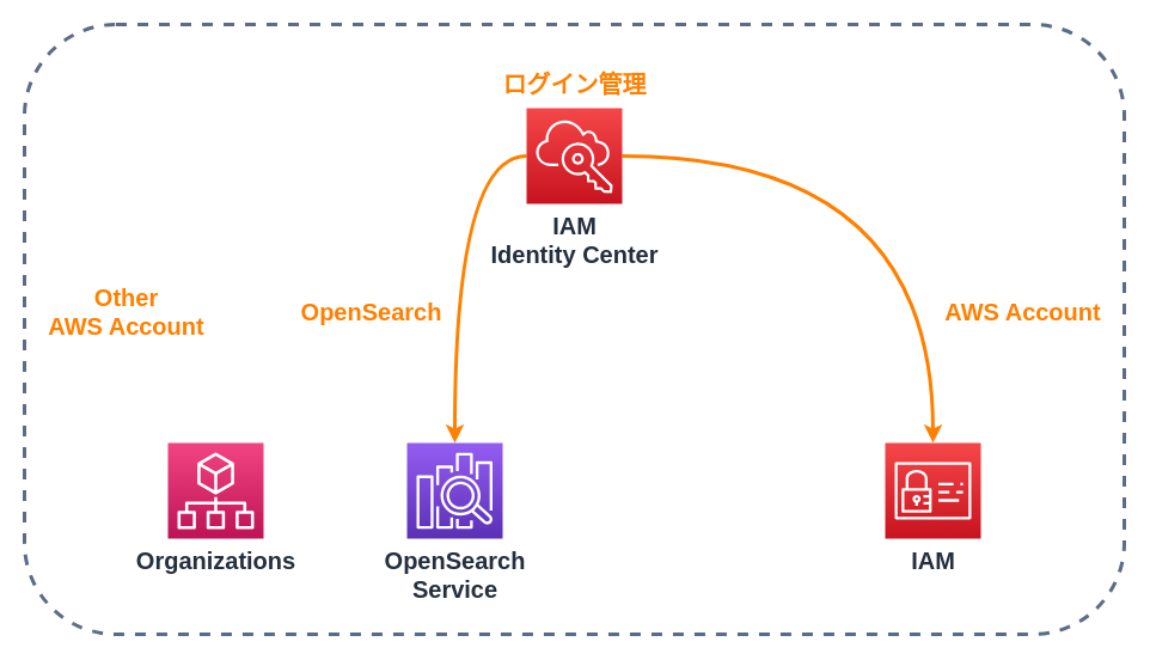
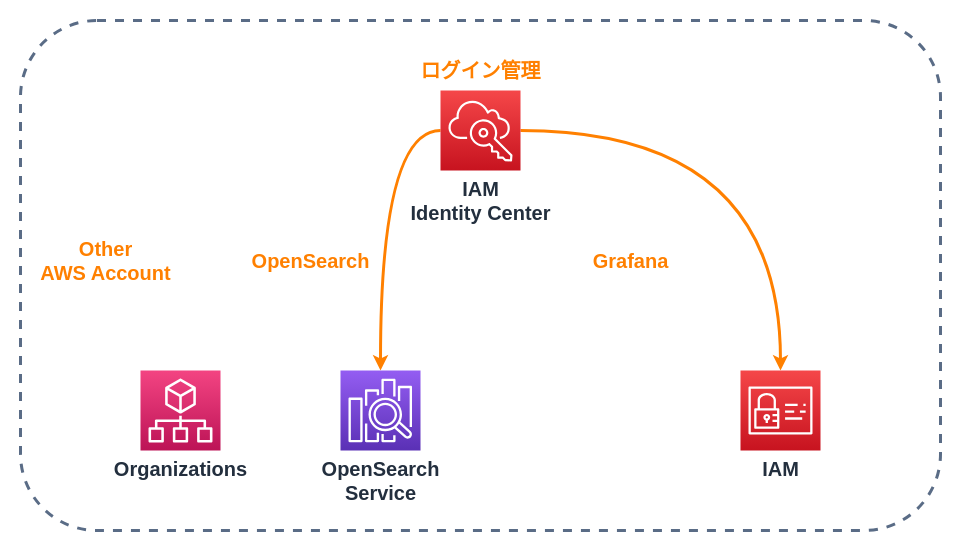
  <mxCell id="0" />
  <mxCell id="1" parent="0" />
  <mxCell id="2" value="" style="fillColor=none;strokeColor=#5A6C86;dashed=1;verticalAlign=top;fontStyle=0;fontColor=#000000;fontSize=35;strokeWidth=3;rounded=1;fillStyle=dashed;" parent="1" vertex="1"><mxGeometry x="20" y="20" width="920" height="510" as="geometry" /></mxCell>
  <mxCell id="3" value="IAM" style="sketch=0;points=[[0,0,0],[0.25,0,0],[0.5,0,0],[0.75,0,0],[1,0,0],[0,1,0],[0.25,1,0],[0.5,1,0],[0.75,1,0],[1,1,0],[0,0.25,0],[0,0.5,0],[0,0.75,0],[1,0.25,0],[1,0.5,0],[1,0.75,0]];outlineConnect=0;fontColor=#232F3E;gradientColor=#F54749;gradientDirection=north;fillColor=#C7131F;strokeColor=#ffffff;dashed=0;verticalLabelPosition=bottom;verticalAlign=top;align=center;html=1;fontSize=20;fontStyle=1;aspect=fixed;shape=mxgraph.aws4.resourceIcon;resIcon=mxgraph.aws4.identity_and_access_management;labelBackgroundColor=none;strokeWidth=3;" parent="1" vertex="1"><mxGeometry x="740" y="370.004" width="80" height="80" as="geometry" /></mxCell>
  <mxCell id="4" value="Organizations" style="sketch=0;points=[[0,0,0],[0.25,0,0],[0.5,0,0],[0.75,0,0],[1,0,0],[0,1,0],[0.25,1,0],[0.5,1,0],[0.75,1,0],[1,1,0],[0,0.25,0],[0,0.5,0],[0,0.75,0],[1,0.25,0],[1,0.5,0],[1,0.75,0]];points=[[0,0,0],[0.25,0,0],[0.5,0,0],[0.75,0,0],[1,0,0],[0,1,0],[0.25,1,0],[0.5,1,0],[0.75,1,0],[1,1,0],[0,0.25,0],[0,0.5,0],[0,0.75,0],[1,0.25,0],[1,0.5,0],[1,0.75,0]];outlineConnect=0;fontColor=#232F3E;gradientColor=#F34482;gradientDirection=north;fillColor=#BC1356;strokeColor=#ffffff;dashed=0;verticalLabelPosition=bottom;verticalAlign=top;align=center;html=1;fontSize=20;fontStyle=1;aspect=fixed;shape=mxgraph.aws4.resourceIcon;resIcon=mxgraph.aws4.organizations;strokeWidth=3;" parent="1" vertex="1"><mxGeometry x="140" y="370.003" width="80" height="80" as="geometry" /></mxCell>
  <mxCell id="5" style="edgeStyle=orthogonalEdgeStyle;orthogonalLoop=1;jettySize=auto;html=1;exitX=1;exitY=0.5;exitDx=0;exitDy=0;exitPerimeter=0;strokeColor=#FF8000;strokeWidth=3;fontSize=20;curved=1;" parent="1" source="7" target="3" edge="1"><mxGeometry relative="1" as="geometry" /></mxCell>
  <mxCell id="6" style="edgeStyle=orthogonalEdgeStyle;orthogonalLoop=1;jettySize=auto;html=1;exitX=0;exitY=0.5;exitDx=0;exitDy=0;exitPerimeter=0;entryX=0.5;entryY=0;entryDx=0;entryDy=0;strokeColor=#FF8000;strokeWidth=3;entryPerimeter=0;curved=1;" edge="1" parent="1" source="7" target="8"><mxGeometry relative="1" as="geometry"><mxPoint x="380.005" y="340" as="targetPoint" /></mxGeometry></mxCell>
  <mxCell id="7" value="IAM&lt;br&gt;Identity Center" style="sketch=0;points=[[0,0,0],[0.25,0,0],[0.5,0,0],[0.75,0,0],[1,0,0],[0,1,0],[0.25,1,0],[0.5,1,0],[0.75,1,0],[1,1,0],[0,0.25,0],[0,0.5,0],[0,0.75,0],[1,0.25,0],[1,0.5,0],[1,0.75,0]];outlineConnect=0;fontColor=#232F3E;gradientColor=#F54749;gradientDirection=north;fillColor=#C7131F;strokeColor=#ffffff;dashed=0;verticalLabelPosition=bottom;verticalAlign=top;align=center;html=1;fontSize=20;fontStyle=1;aspect=fixed;shape=mxgraph.aws4.resourceIcon;resIcon=mxgraph.aws4.single_sign_on;strokeWidth=3;" parent="1" vertex="1"><mxGeometry x="440" y="90.004" width="80" height="80" as="geometry" /></mxCell>
  <mxCell id="8" value="OpenSearch&lt;br&gt;Service&lt;br&gt;" style="sketch=0;points=[[0,0,0],[0.25,0,0],[0.5,0,0],[0.75,0,0],[1,0,0],[0,1,0],[0.25,1,0],[0.5,1,0],[0.75,1,0],[1,1,0],[0,0.25,0],[0,0.5,0],[0,0.75,0],[1,0.25,0],[1,0.5,0],[1,0.75,0]];outlineConnect=0;fontColor=#232F3E;gradientColor=#945DF2;gradientDirection=north;fillColor=#5A30B5;strokeColor=#ffffff;dashed=0;verticalLabelPosition=bottom;verticalAlign=top;align=center;html=1;fontSize=20;fontStyle=1;aspect=fixed;shape=mxgraph.aws4.resourceIcon;resIcon=mxgraph.aws4.elasticsearch_service;strokeWidth=3;direction=east;" vertex="1" parent="1"><mxGeometry x="340" y="370" width="80" height="80" as="geometry" /></mxCell>
  <mxCell id="9" value="&lt;font style=&quot;font-size: 20px;&quot;&gt;Other&lt;br&gt;AWS Account&lt;/font&gt;" style="text;html=1;align=center;verticalAlign=middle;resizable=0;points=[];autosize=1;strokeColor=none;fillColor=none;fontStyle=1;fontSize=20;fontColor=#FF8000;" vertex="1" parent="1"><mxGeometry x="30" y="230" width="150" height="60" as="geometry" /></mxCell>
  <mxCell id="10" value="&lt;font style=&quot;font-size: 20px;&quot;&gt;OpenSearch&lt;/font&gt;" style="text;html=1;align=center;verticalAlign=middle;resizable=0;points=[];autosize=1;strokeColor=none;fillColor=none;fontStyle=1;fontSize=20;fontColor=#FF8000;" vertex="1" parent="1"><mxGeometry x="240" y="240" width="140" height="40" as="geometry" /></mxCell>
- <mxCell id="12" value="&lt;font style=&quot;font-size: 20px;&quot;&gt;AWS Account&lt;/font&gt;" style="text;html=1;align=center;verticalAlign=middle;resizable=0;points=[];autosize=1;strokeColor=none;fillColor=none;fontStyle=1;fontSize=20;fontColor=#FF8000;" vertex="1" parent="1"><mxGeometry x="780" y="240" width="150" height="40" as="geometry" /></mxCell>
+ <mxCell id="11" value="&lt;font style=&quot;font-size: 20px;&quot;&gt;Grafana&lt;/font&gt;" style="text;html=1;align=center;verticalAlign=middle;resizable=0;points=[];autosize=1;strokeColor=none;fillColor=none;fontStyle=1;fontSize=20;fontColor=#FF8000;" vertex="1" parent="1"><mxGeometry x="580" y="240" width="100" height="40" as="geometry" /></mxCell>
  <mxCell id="13" value="&lt;font style=&quot;font-size: 20px;&quot;&gt;ログイン管理&lt;/font&gt;" style="text;html=1;align=center;verticalAlign=middle;resizable=0;points=[];autosize=1;strokeColor=none;fillColor=none;fontStyle=1;fontSize=20;fontColor=#FF8000;" vertex="1" parent="1"><mxGeometry x="410" y="50" width="140" height="40" as="geometry" /></mxCell>
